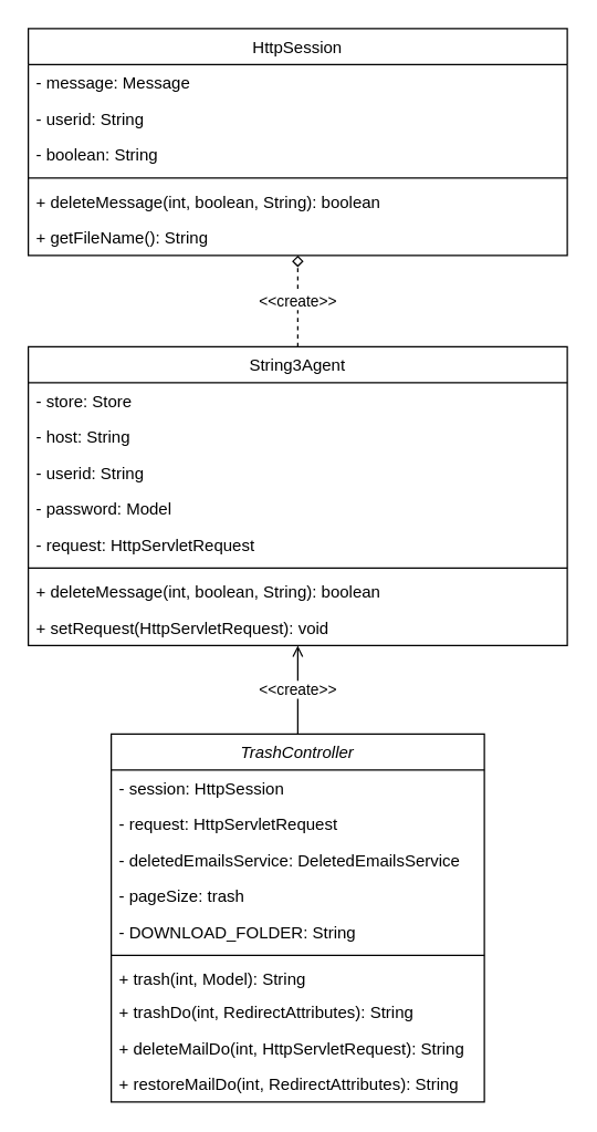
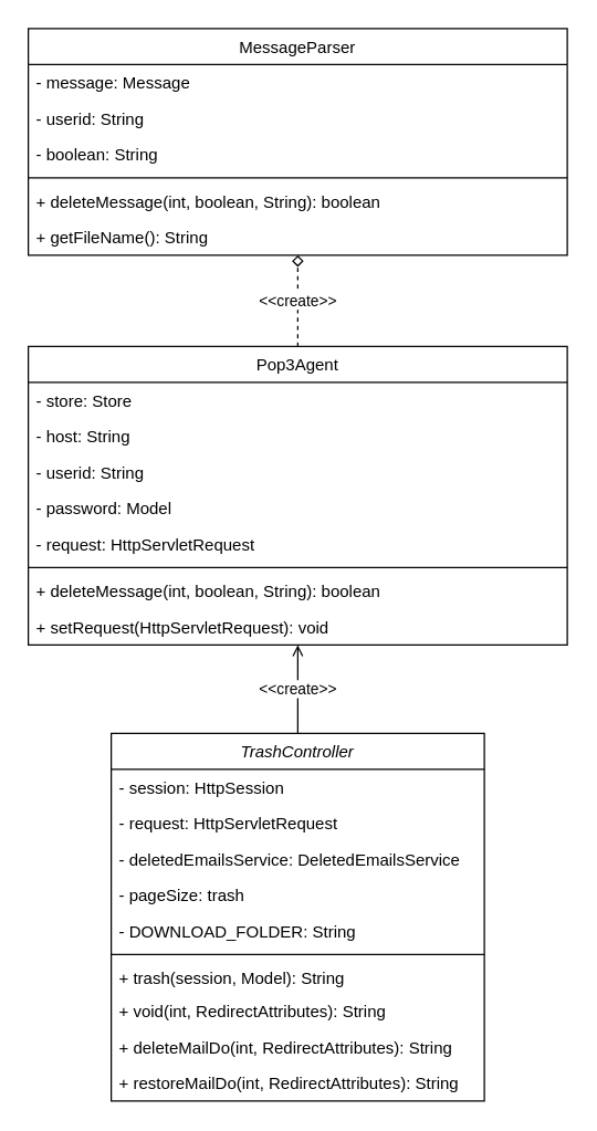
  <mxCell id="0" />
  <mxCell id="1" parent="0" />
  <mxCell id="2" value="&amp;lt;&amp;lt;create&amp;gt;&amp;gt;" style="edgeStyle=orthogonalEdgeStyle;rounded=0;orthogonalLoop=1;jettySize=auto;html=1;exitX=0.5;exitY=0;exitDx=0;exitDy=0;entryX=0.5;entryY=1;entryDx=0;entryDy=0;endArrow=open;endFill=0;dashed=0;" parent="1" source="12" target="3" edge="1"><mxGeometry relative="1" as="geometry"><mxPoint x="215" y="530" as="sourcePoint" /></mxGeometry></mxCell>
- <mxCell id="3" value="String3Agent" style="swimlane;fontStyle=0;align=center;verticalAlign=top;childLayout=stackLayout;horizontal=1;startSize=26;horizontalStack=0;resizeParent=1;resizeLast=0;collapsible=1;marginBottom=0;rounded=0;shadow=0;strokeWidth=1;" parent="1" vertex="1"><mxGeometry x="20" y="250" width="390" height="216" as="geometry"><mxRectangle x="340" y="380" width="170" height="26" as="alternateBounds" /></mxGeometry></mxCell>
+ <mxCell id="3" value="Pop3Agent" style="swimlane;fontStyle=0;align=center;verticalAlign=top;childLayout=stackLayout;horizontal=1;startSize=26;horizontalStack=0;resizeParent=1;resizeLast=0;collapsible=1;marginBottom=0;rounded=0;shadow=0;strokeWidth=1;" parent="1" vertex="1"><mxGeometry x="20" y="250" width="390" height="216" as="geometry"><mxRectangle x="340" y="380" width="170" height="26" as="alternateBounds" /></mxGeometry></mxCell>
  <mxCell id="4" value="- store: Store" style="text;align=left;verticalAlign=top;spacingLeft=4;spacingRight=4;overflow=hidden;rotatable=0;points=[[0,0.5],[1,0.5]];portConstraint=eastwest;" parent="3" vertex="1"><mxGeometry y="26" width="390" height="26" as="geometry" /></mxCell>
  <mxCell id="5" value="- host: String" style="text;align=left;verticalAlign=top;spacingLeft=4;spacingRight=4;overflow=hidden;rotatable=0;points=[[0,0.5],[1,0.5]];portConstraint=eastwest;" parent="3" vertex="1"><mxGeometry y="52" width="390" height="26" as="geometry" /></mxCell>
  <mxCell id="6" value="- userid: String" style="text;align=left;verticalAlign=top;spacingLeft=4;spacingRight=4;overflow=hidden;rotatable=0;points=[[0,0.5],[1,0.5]];portConstraint=eastwest;" parent="3" vertex="1"><mxGeometry y="78" width="390" height="26" as="geometry" /></mxCell>
  <mxCell id="7" value="- password: Model" style="text;align=left;verticalAlign=top;spacingLeft=4;spacingRight=4;overflow=hidden;rotatable=0;points=[[0,0.5],[1,0.5]];portConstraint=eastwest;" parent="3" vertex="1"><mxGeometry y="104" width="390" height="26" as="geometry" /></mxCell>
  <mxCell id="8" value="- request: HttpServletRequest" style="text;align=left;verticalAlign=top;spacingLeft=4;spacingRight=4;overflow=hidden;rotatable=0;points=[[0,0.5],[1,0.5]];portConstraint=eastwest;" parent="3" vertex="1"><mxGeometry y="130" width="390" height="26" as="geometry" /></mxCell>
  <mxCell id="9" value="" style="line;html=1;strokeWidth=1;align=left;verticalAlign=middle;spacingTop=-1;spacingLeft=3;spacingRight=3;rotatable=0;labelPosition=right;points=[];portConstraint=eastwest;" parent="3" vertex="1"><mxGeometry y="156" width="390" height="8" as="geometry" /></mxCell>
  <mxCell id="10" value="+ deleteMessage(int, boolean, String): boolean" style="text;align=left;verticalAlign=top;spacingLeft=4;spacingRight=4;overflow=hidden;rotatable=0;points=[[0,0.5],[1,0.5]];portConstraint=eastwest;" parent="3" vertex="1"><mxGeometry y="164" width="390" height="26" as="geometry" /></mxCell>
  <mxCell id="11" value="+ setRequest(HttpServletRequest): void" style="text;align=left;verticalAlign=top;spacingLeft=4;spacingRight=4;overflow=hidden;rotatable=0;points=[[0,0.5],[1,0.5]];portConstraint=eastwest;" parent="3" vertex="1"><mxGeometry y="190" width="390" height="26" as="geometry" /></mxCell>
  <mxCell id="12" value="TrashController" style="swimlane;fontStyle=2;align=center;verticalAlign=top;childLayout=stackLayout;horizontal=1;startSize=26;horizontalStack=0;resizeParent=1;resizeLast=0;collapsible=1;marginBottom=0;rounded=0;shadow=0;strokeWidth=1;" parent="1" vertex="1"><mxGeometry x="80" y="530" width="270" height="266" as="geometry"><mxRectangle x="230" y="140" width="160" height="26" as="alternateBounds" /></mxGeometry></mxCell>
  <mxCell id="13" value="- session: HttpSession" style="text;align=left;verticalAlign=top;spacingLeft=4;spacingRight=4;overflow=hidden;rotatable=0;points=[[0,0.5],[1,0.5]];portConstraint=eastwest;" parent="12" vertex="1"><mxGeometry y="26" width="270" height="26" as="geometry" /></mxCell>
  <mxCell id="14" value="- request: HttpServletRequest" style="text;align=left;verticalAlign=top;spacingLeft=4;spacingRight=4;overflow=hidden;rotatable=0;points=[[0,0.5],[1,0.5]];portConstraint=eastwest;" parent="12" vertex="1"><mxGeometry y="52" width="270" height="26" as="geometry" /></mxCell>
  <mxCell id="15" value="- deletedEmailsService: DeletedEmailsService" style="text;align=left;verticalAlign=top;spacingLeft=4;spacingRight=4;overflow=hidden;rotatable=0;points=[[0,0.5],[1,0.5]];portConstraint=eastwest;" parent="12" vertex="1"><mxGeometry y="78" width="270" height="26" as="geometry" /></mxCell>
  <mxCell id="16" value="- pageSize: trash" style="text;align=left;verticalAlign=top;spacingLeft=4;spacingRight=4;overflow=hidden;rotatable=0;points=[[0,0.5],[1,0.5]];portConstraint=eastwest;" parent="12" vertex="1"><mxGeometry y="104" width="270" height="26" as="geometry" /></mxCell>
  <mxCell id="17" value="- DOWNLOAD_FOLDER: String" style="text;align=left;verticalAlign=top;spacingLeft=4;spacingRight=4;overflow=hidden;rotatable=0;points=[[0,0.5],[1,0.5]];portConstraint=eastwest;" parent="12" vertex="1"><mxGeometry y="130" width="270" height="26" as="geometry" /></mxCell>
  <mxCell id="18" value="" style="line;html=1;strokeWidth=1;align=left;verticalAlign=middle;spacingTop=-1;spacingLeft=3;spacingRight=3;rotatable=0;labelPosition=right;points=[];portConstraint=eastwest;" parent="12" vertex="1"><mxGeometry y="156" width="270" height="8" as="geometry" /></mxCell>
- <mxCell id="19" value="+ trash(int, Model): String" style="text;align=left;verticalAlign=top;spacingLeft=4;spacingRight=4;overflow=hidden;rotatable=0;points=[[0,0.5],[1,0.5]];portConstraint=eastwest;" parent="12" vertex="1"><mxGeometry y="164" width="270" height="24" as="geometry" /></mxCell>
- <mxCell id="20" value="+ trashDo(int, RedirectAttributes): String" style="text;align=left;verticalAlign=top;spacingLeft=4;spacingRight=4;overflow=hidden;rotatable=0;points=[[0,0.5],[1,0.5]];portConstraint=eastwest;" parent="12" vertex="1"><mxGeometry y="188" width="270" height="26" as="geometry" /></mxCell>
- <mxCell id="21" value="+ deleteMailDo(int, HttpServletRequest): String" style="text;align=left;verticalAlign=top;spacingLeft=4;spacingRight=4;overflow=hidden;rotatable=0;points=[[0,0.5],[1,0.5]];portConstraint=eastwest;" parent="12" vertex="1"><mxGeometry y="214" width="270" height="26" as="geometry" /></mxCell>
+ <mxCell id="19" value="+ trash(session, Model): String" style="text;align=left;verticalAlign=top;spacingLeft=4;spacingRight=4;overflow=hidden;rotatable=0;points=[[0,0.5],[1,0.5]];portConstraint=eastwest;" parent="12" vertex="1"><mxGeometry y="164" width="270" height="24" as="geometry" /></mxCell>
+ <mxCell id="20" value="+ void(int, RedirectAttributes): String" style="text;align=left;verticalAlign=top;spacingLeft=4;spacingRight=4;overflow=hidden;rotatable=0;points=[[0,0.5],[1,0.5]];portConstraint=eastwest;" parent="12" vertex="1"><mxGeometry y="188" width="270" height="26" as="geometry" /></mxCell>
+ <mxCell id="21" value="+ deleteMailDo(int, RedirectAttributes): String" style="text;align=left;verticalAlign=top;spacingLeft=4;spacingRight=4;overflow=hidden;rotatable=0;points=[[0,0.5],[1,0.5]];portConstraint=eastwest;" parent="12" vertex="1"><mxGeometry y="214" width="270" height="26" as="geometry" /></mxCell>
  <mxCell id="22" value="+ restoreMailDo(int, RedirectAttributes): String" style="text;align=left;verticalAlign=top;spacingLeft=4;spacingRight=4;overflow=hidden;rotatable=0;points=[[0,0.5],[1,0.5]];portConstraint=eastwest;" parent="12" vertex="1"><mxGeometry y="240" width="270" height="26" as="geometry" /></mxCell>
- <mxCell id="23" value="HttpSession" style="swimlane;fontStyle=0;align=center;verticalAlign=top;childLayout=stackLayout;horizontal=1;startSize=26;horizontalStack=0;resizeParent=1;resizeLast=0;collapsible=1;marginBottom=0;rounded=0;shadow=0;strokeWidth=1;" vertex="1" parent="1"><mxGeometry x="20" y="20" width="390" height="164" as="geometry"><mxRectangle x="340" y="380" width="170" height="26" as="alternateBounds" /></mxGeometry></mxCell>
+ <mxCell id="23" value="MessageParser" style="swimlane;fontStyle=0;align=center;verticalAlign=top;childLayout=stackLayout;horizontal=1;startSize=26;horizontalStack=0;resizeParent=1;resizeLast=0;collapsible=1;marginBottom=0;rounded=0;shadow=0;strokeWidth=1;" vertex="1" parent="1"><mxGeometry x="20" y="20" width="390" height="164" as="geometry"><mxRectangle x="340" y="380" width="170" height="26" as="alternateBounds" /></mxGeometry></mxCell>
  <mxCell id="24" value="- message: Message" style="text;align=left;verticalAlign=top;spacingLeft=4;spacingRight=4;overflow=hidden;rotatable=0;points=[[0,0.5],[1,0.5]];portConstraint=eastwest;" vertex="1" parent="23"><mxGeometry y="26" width="390" height="26" as="geometry" /></mxCell>
  <mxCell id="25" value="- userid: String" style="text;align=left;verticalAlign=top;spacingLeft=4;spacingRight=4;overflow=hidden;rotatable=0;points=[[0,0.5],[1,0.5]];portConstraint=eastwest;" vertex="1" parent="23"><mxGeometry y="52" width="390" height="26" as="geometry" /></mxCell>
  <mxCell id="26" value="- boolean: String" style="text;align=left;verticalAlign=top;spacingLeft=4;spacingRight=4;overflow=hidden;rotatable=0;points=[[0,0.5],[1,0.5]];portConstraint=eastwest;" vertex="1" parent="23"><mxGeometry y="78" width="390" height="26" as="geometry" /></mxCell>
  <mxCell id="27" value="" style="line;html=1;strokeWidth=1;align=left;verticalAlign=middle;spacingTop=-1;spacingLeft=3;spacingRight=3;rotatable=0;labelPosition=right;points=[];portConstraint=eastwest;" vertex="1" parent="23"><mxGeometry y="104" width="390" height="8" as="geometry" /></mxCell>
  <mxCell id="28" value="+ deleteMessage(int, boolean, String): boolean" style="text;align=left;verticalAlign=top;spacingLeft=4;spacingRight=4;overflow=hidden;rotatable=0;points=[[0,0.5],[1,0.5]];portConstraint=eastwest;" vertex="1" parent="23"><mxGeometry y="112" width="390" height="26" as="geometry" /></mxCell>
  <mxCell id="29" value="+ getFileName(): String" style="text;align=left;verticalAlign=top;spacingLeft=4;spacingRight=4;overflow=hidden;rotatable=0;points=[[0,0.5],[1,0.5]];portConstraint=eastwest;" vertex="1" parent="23"><mxGeometry y="138" width="390" height="26" as="geometry" /></mxCell>
  <mxCell id="30" value="&amp;lt;&amp;lt;create&amp;gt;&amp;gt;" style="edgeStyle=orthogonalEdgeStyle;rounded=0;orthogonalLoop=1;jettySize=auto;html=1;exitX=0.5;exitY=0;exitDx=0;exitDy=0;endArrow=diamond;endFill=0;dashed=1;entryX=0.5;entryY=1;entryDx=0;entryDy=0;" edge="1" parent="1" source="3" target="23"><mxGeometry relative="1" as="geometry"><mxPoint x="460" y="274" as="sourcePoint" /><mxPoint x="215.78" y="197.586" as="targetPoint" /></mxGeometry></mxCell>
